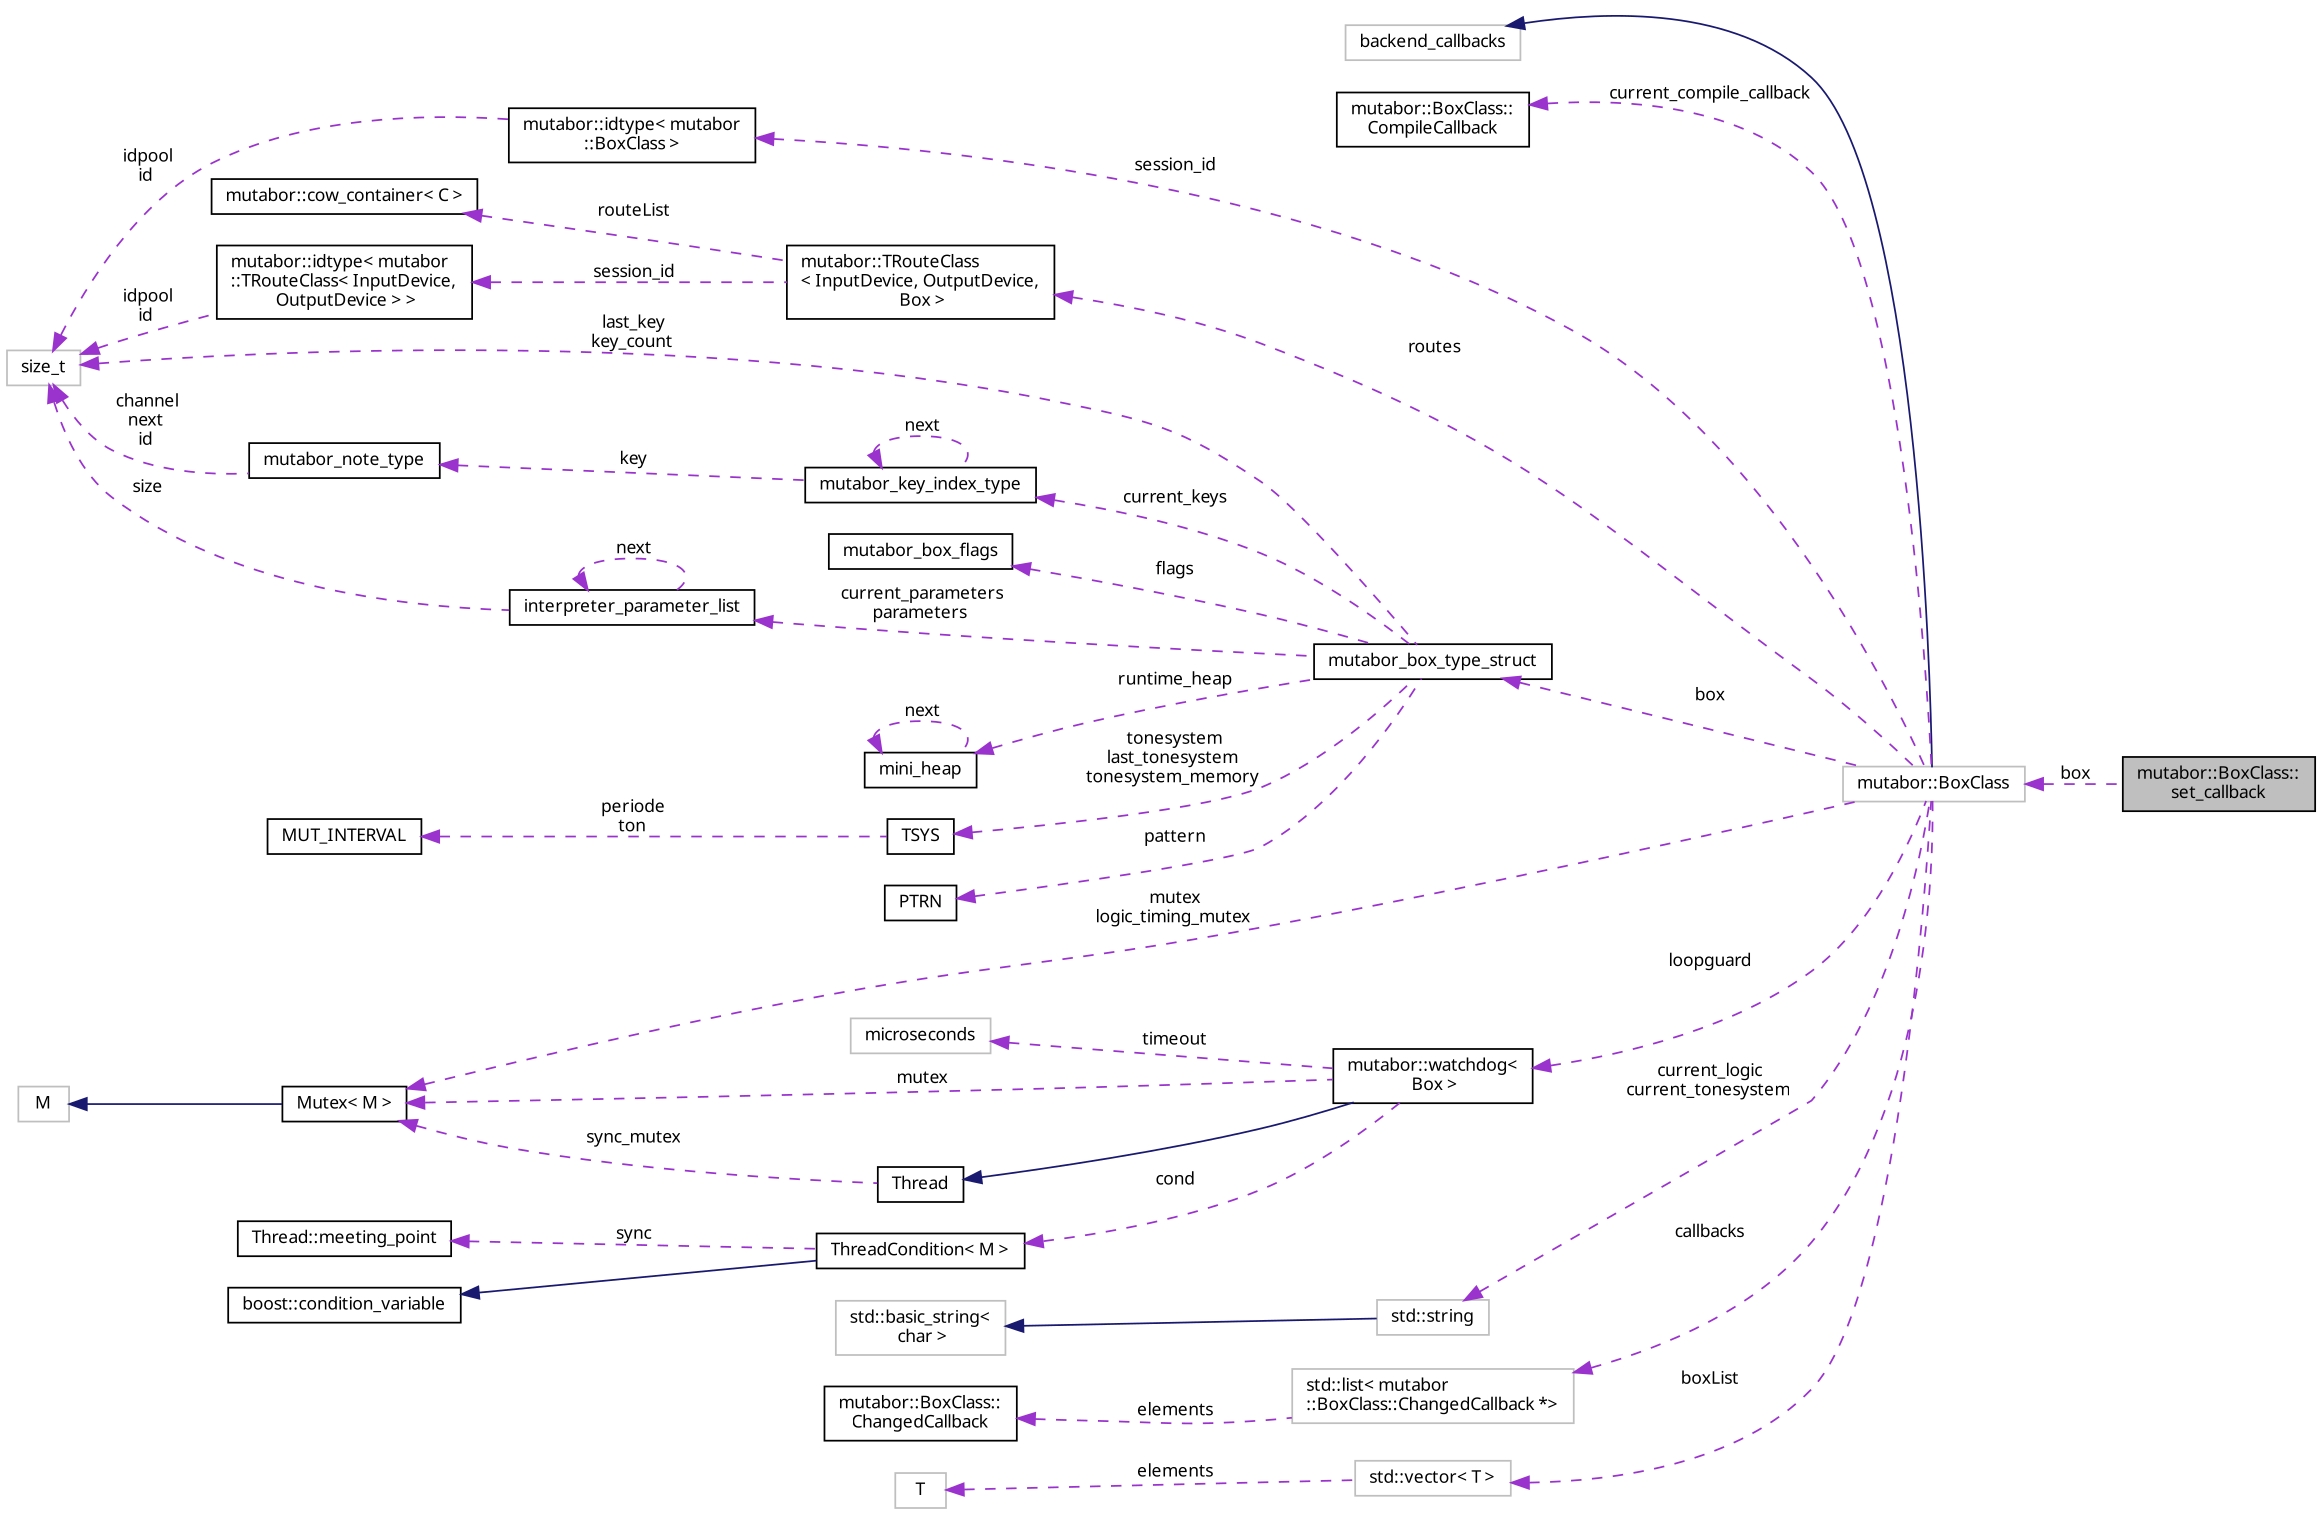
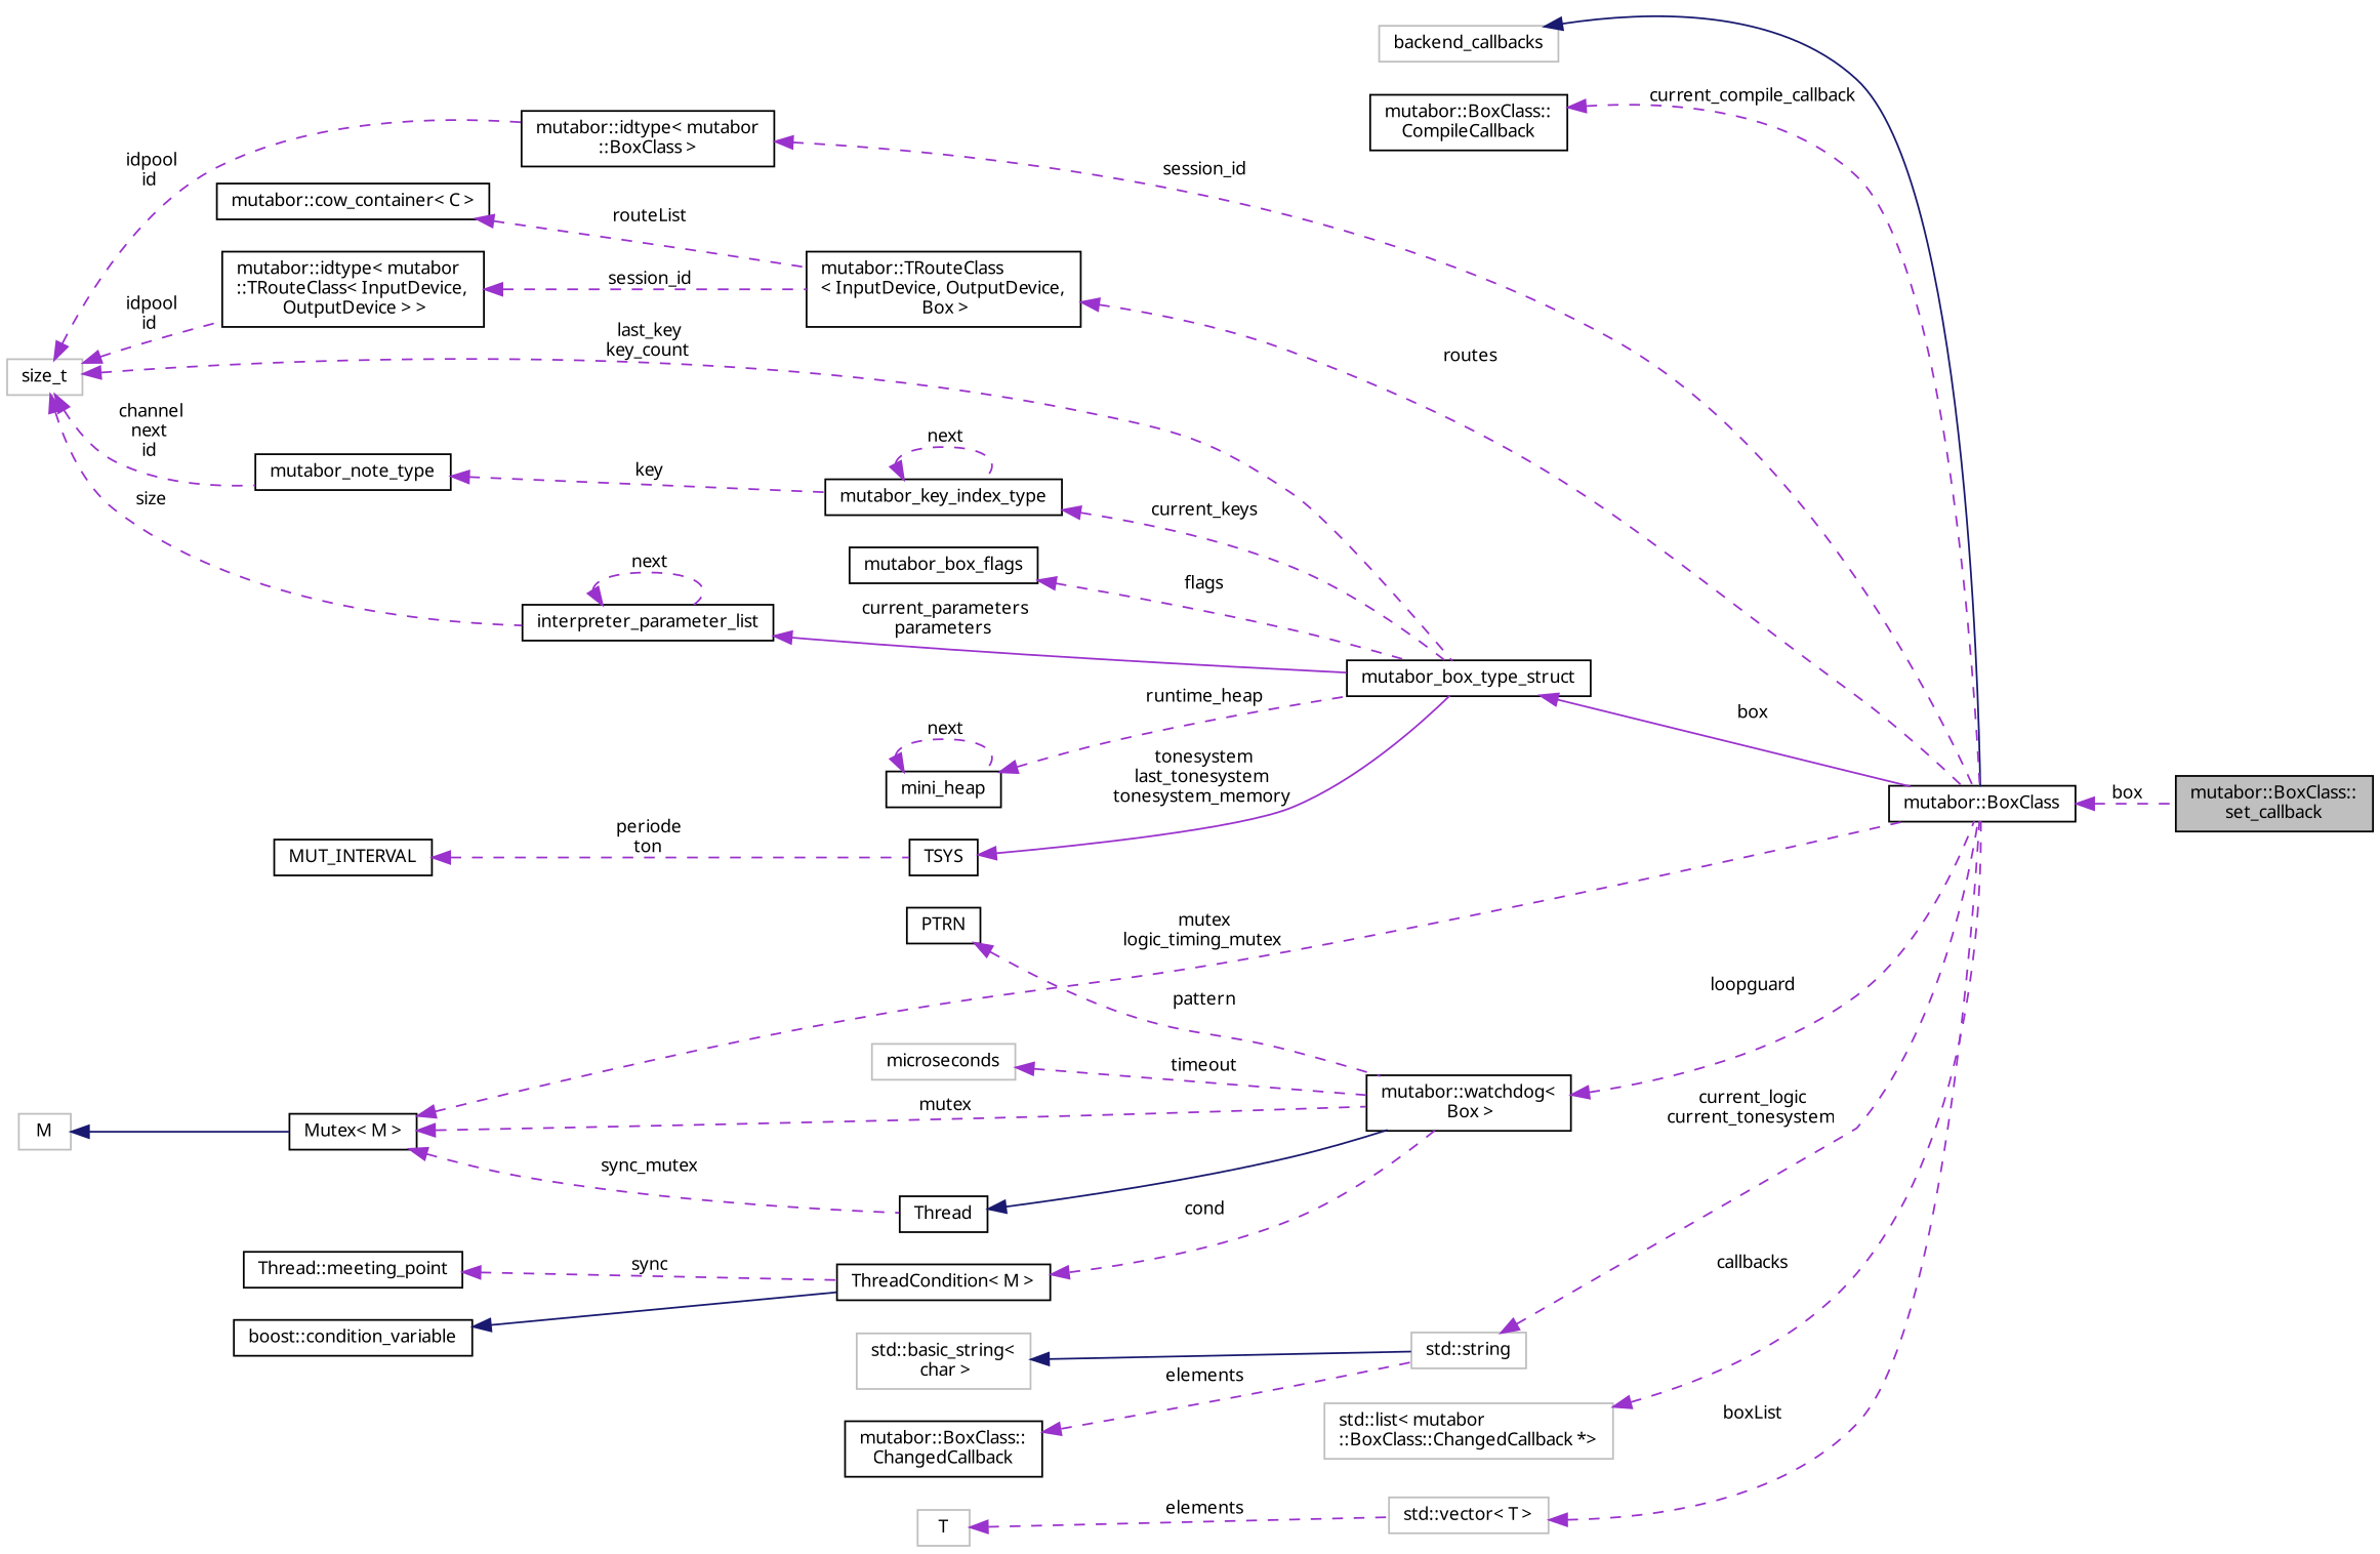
  digraph {
    rankdir=LR
    node [color=black fillcolor=white fontname=Sans fontsize=10 shape=record style=filled]
    edge [color=darkorchid3 dir=back fontname=Sans fontsize=10 labelfontname=Sans labelfontsize=10 style=dashed]
    n1 [fillcolor=grey75 fontcolor=black height=0.2 label="mutabor::BoxClass::\lset_callback" width=0.4]
-   n2 [color=grey75 height=0.2 label="mutabor::BoxClass" width=0.4]
+   n2 [height=0.2 label="mutabor::BoxClass" width=0.4]
    n3 [color=grey75 height=0.2 label=backend_callbacks width=0.4]
    n4 [height=0.2 label="mutabor::BoxClass::\lCompileCallback" width=0.4]
    n5 [height=0.2 label="mutabor::idtype\< mutabor\l::BoxClass \>" width=0.4]
    n6 [color=grey75 height=0.2 label=size_t width=0.4]
    n7 [height=0.2 label=mutabor_box_type_struct width=0.4]
    n8 [height=0.2 label=mutabor_note_type width=0.4]
    n9 [height=0.2 label=interpreter_parameter_list width=0.4]
    n10 [height=0.2 label="mutabor::idtype\< mutabor\l::TRouteClass\< InputDevice,\l OutputDevice \> \>" width=0.4]
    n11 [height=0.2 label=mutabor_key_index_type width=0.4]
    n12 [height=0.2 label="mutabor::TRouteClass\l\< InputDevice, OutputDevice,\l Box \>" width=0.4]
    n13 [height=0.2 label="mutabor::watchdog\<\l Box \>" width=0.4]
    n14 [height=0.2 label=Thread width=0.4]
    n15 [height=0.2 label="Mutex\< M \>" width=0.4]
    n16 [color=grey75 height=0.2 label=M width=0.4]
    n17 [height=0.2 label="Thread::meeting_point" width=0.4]
    n18 [height=0.2 label="ThreadCondition\< M \>" width=0.4]
    n19 [height=0.2 label="boost::condition_variable" width=0.4]
    n20 [color=grey75 height=0.2 label=microseconds width=0.4]
    n21 [height=0.2 label=PTRN width=0.4]
    n22 [height=0.2 label=mutabor_box_flags width=0.4]
    n23 [height=0.2 label=mini_heap width=0.4]
    n24 [height=0.2 label=TSYS width=0.4]
    n25 [height=0.2 label=MUT_INTERVAL width=0.4]
    n26 [height=0.2 label="mutabor::cow_container\< C \>" width=0.4]
    n27 [color=grey75 height=0.2 label="std::string" width=0.4]
    n28 [color=grey75 height=0.2 label="std::basic_string\<\l char \>" width=0.4]
    n29 [color=grey75 height=0.2 label="std::list\< mutabor\l::BoxClass::ChangedCallback *\>" width=0.4]
    n30 [height=0.2 label="mutabor::BoxClass::\lChangedCallback" width=0.4]
    n31 [color=grey75 height=0.2 label="std::vector\< T \>" width=0.4]
    n32 [color=grey75 height=0.2 label=T width=0.4]
    n2 -> n1 [label=" box"]
    n3 -> n2 [color=midnightblue style=solid]
    n4 -> n2 [label=" current_compile_callback"]
    n5 -> n2 [label=" session_id"]
    n6 -> n5 [label=" idpool\nid"]
    n6 -> n7 [label=" last_key\nkey_count"]
    n6 -> n8 [label=" channel\nnext\nid"]
    n6 -> n9 [label=" size"]
    n6 -> n10 [label=" idpool\nid"]
-   n7 -> n2 [label=" box"]
+   n7 -> n2 [label=" box" style=solid]
    n8 -> n11 [label=" key"]
-   n9 -> n7 [label=" current_parameters\nparameters"]
+   n9 -> n7 [label=" current_parameters\nparameters" style=solid]
    n9 -> n9 [label=" next"]
    n10 -> n12 [label=" session_id"]
    n11 -> n7 [label=" current_keys"]
    n11 -> n11 [label=" next"]
    n12 -> n2 [label=" routes"]
    n13 -> n2 [label=" loopguard"]
    n14 -> n13 [color=midnightblue style=solid]
    n15 -> n2 [label=" mutex\nlogic_timing_mutex"]
    n15 -> n13 [label=" mutex"]
    n15 -> n14 [label=" sync_mutex"]
    n16 -> n15 [color=midnightblue style=solid]
    n17 -> n18 [label=" sync"]
    n18 -> n13 [label=" cond"]
    n19 -> n18 [color=midnightblue style=solid]
    n20 -> n13 [label=" timeout"]
-   n21 -> n7 [label=" pattern"]
+   n21 -> n13 [label=" pattern"]
    n22 -> n7 [label=" flags"]
    n23 -> n7 [label=" runtime_heap"]
    n23 -> n23 [label=" next"]
-   n24 -> n7 [label=" tonesystem\nlast_tonesystem\ntonesystem_memory"]
+   n24 -> n7 [label=" tonesystem\nlast_tonesystem\ntonesystem_memory" style=solid]
    n25 -> n24 [label=" periode\nton"]
    n26 -> n12 [label=" routeList"]
    n27 -> n2 [label=" current_logic\ncurrent_tonesystem"]
    n28 -> n27 [color=midnightblue style=solid]
    n29 -> n2 [label=" callbacks"]
-   n30 -> n29 [label=" elements"]
+   n30 -> n27 [label=" elements"]
    n31 -> n2 [label=" boxList"]
    n32 -> n31 [label=" elements"]
  }
